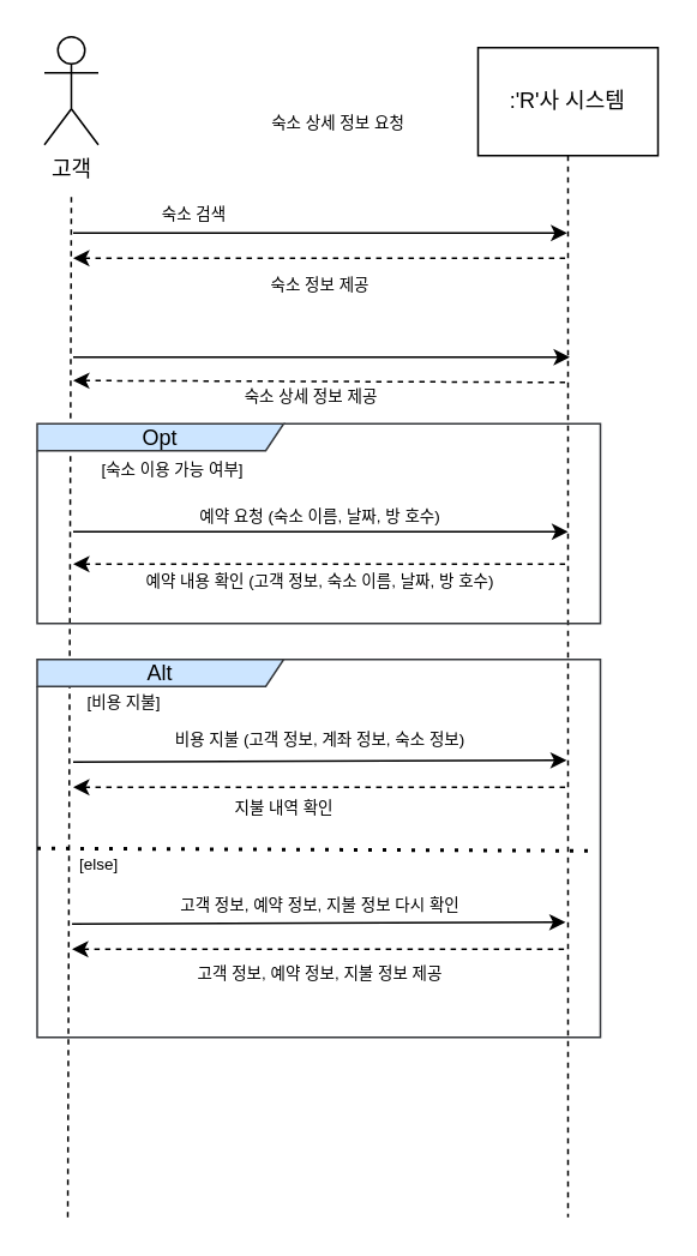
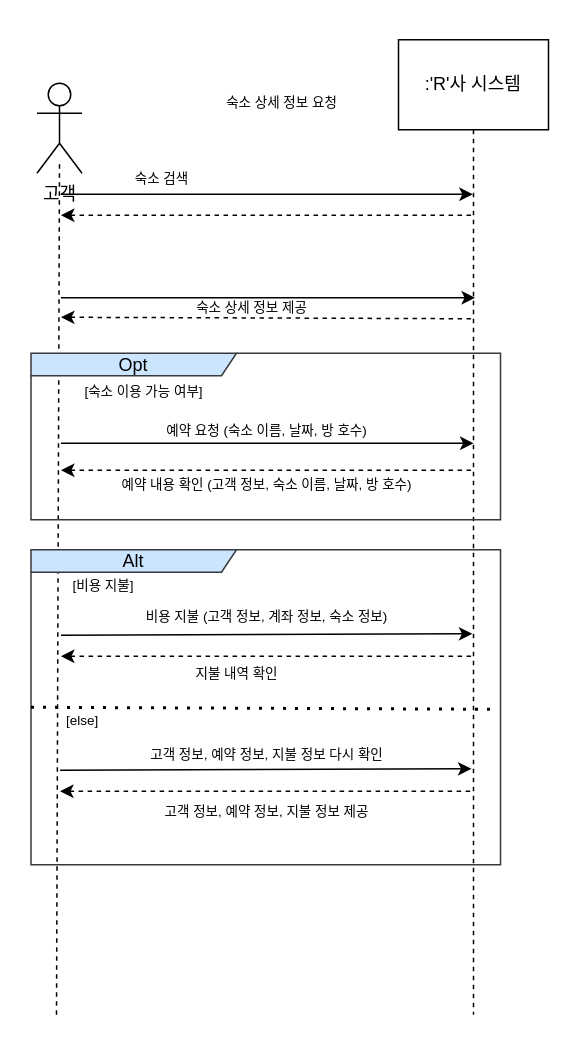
  <mxCell id="0" />
  <mxCell id="1" parent="0" />
- <mxCell id="2" value="고객" style="shape=umlActor;verticalLabelPosition=bottom;verticalAlign=top;html=1;outlineConnect=0;" vertex="1" parent="1"><mxGeometry x="24" y="20" width="30" height="60" as="geometry" /></mxCell>
+ <mxCell id="2" value="고객" style="shape=umlActor;verticalLabelPosition=bottom;verticalAlign=top;html=1;outlineConnect=0;" vertex="1" parent="1"><mxGeometry x="24" y="55" width="30" height="60" as="geometry" /></mxCell>
  <mxCell id="3" value="" style="endArrow=none;dashed=1;html=1;rounded=0;" edge="1" parent="1"><mxGeometry width="50" height="50" relative="1" as="geometry"><mxPoint x="37" y="676" as="sourcePoint" /><mxPoint x="39" y="106" as="targetPoint" /></mxGeometry></mxCell>
  <mxCell id="4" value=":'R'사 시스템" style="shape=umlLifeline;perimeter=lifelinePerimeter;whiteSpace=wrap;html=1;container=0;dropTarget=0;collapsible=0;recursiveResize=0;outlineConnect=0;portConstraint=eastwest;newEdgeStyle={&quot;edgeStyle&quot;:&quot;elbowEdgeStyle&quot;,&quot;elbow&quot;:&quot;vertical&quot;,&quot;curved&quot;:0,&quot;rounded&quot;:0};size=60;" vertex="1" parent="1"><mxGeometry x="265" y="26" width="100" height="650" as="geometry" /></mxCell>
  <mxCell id="5" value="" style="endArrow=classic;html=1;rounded=0;" edge="1" parent="1"><mxGeometry width="50" height="50" relative="1" as="geometry"><mxPoint x="40" y="129" as="sourcePoint" /><mxPoint x="314.5" y="129" as="targetPoint" /></mxGeometry></mxCell>
  <mxCell id="6" value="" style="endArrow=none;html=1;rounded=0;dashed=1;endFill=0;startArrow=classic;startFill=1;" edge="1" parent="1"><mxGeometry width="50" height="50" relative="1" as="geometry"><mxPoint x="40" y="143" as="sourcePoint" /><mxPoint x="315" y="143" as="targetPoint" /></mxGeometry></mxCell>
  <mxCell id="7" value="" style="endArrow=classic;html=1;rounded=0;" edge="1" parent="1"><mxGeometry width="50" height="50" relative="1" as="geometry"><mxPoint x="40" y="198" as="sourcePoint" /><mxPoint x="316" y="198" as="targetPoint" /></mxGeometry></mxCell>
  <mxCell id="8" value="" style="endArrow=none;html=1;rounded=0;dashed=1;endFill=0;startArrow=classic;startFill=1;" edge="1" parent="1"><mxGeometry width="50" height="50" relative="1" as="geometry"><mxPoint x="40" y="211" as="sourcePoint" /><mxPoint x="315" y="212" as="targetPoint" /></mxGeometry></mxCell>
  <mxCell id="9" value="" style="endArrow=classic;html=1;rounded=0;" edge="1" parent="1"><mxGeometry width="50" height="50" relative="1" as="geometry"><mxPoint x="40" y="295" as="sourcePoint" /><mxPoint x="315" y="295" as="targetPoint" /></mxGeometry></mxCell>
  <mxCell id="10" value="" style="endArrow=none;html=1;rounded=0;dashed=1;endFill=0;startArrow=classic;startFill=1;" edge="1" parent="1"><mxGeometry width="50" height="50" relative="1" as="geometry"><mxPoint x="40" y="313" as="sourcePoint" /><mxPoint x="315" y="313" as="targetPoint" /></mxGeometry></mxCell>
  <mxCell id="11" value="숙소 검색" style="text;html=1;align=center;verticalAlign=middle;resizable=0;points=[];autosize=1;strokeColor=none;fillColor=none;fontSize=9;" vertex="1" parent="1"><mxGeometry x="71.5" y="104" width="70" height="30" as="geometry" /></mxCell>
- <mxCell id="12" value="숙소 정보 제공" style="text;html=1;align=center;verticalAlign=middle;resizable=0;points=[];autosize=1;strokeColor=none;fillColor=none;fontSize=9;" vertex="1" parent="1"><mxGeometry x="131.5" y="143" width="90" height="30" as="geometry" /></mxCell>
  <mxCell id="13" value="숙소 상세 정보 요청" style="text;html=1;align=center;verticalAlign=middle;resizable=0;points=[];autosize=1;strokeColor=none;fillColor=none;fontSize=9;" vertex="1" parent="1"><mxGeometry x="131.5" y="53" width="110" height="30" as="geometry" /></mxCell>
- <mxCell id="14" value="숙소 상세 정보 제공" style="text;html=1;align=center;verticalAlign=middle;resizable=0;points=[];autosize=1;strokeColor=none;fillColor=none;fontSize=9;" vertex="1" parent="1"><mxGeometry x="117" y="205" width="110" height="30" as="geometry" /></mxCell>
+ <mxCell id="14" value="숙소 상세 정보 제공" style="text;html=1;align=center;verticalAlign=middle;resizable=0;points=[];autosize=1;strokeColor=none;fillColor=none;fontSize=9;" vertex="1" parent="1"><mxGeometry x="112" y="190" width="110" height="30" as="geometry" /></mxCell>
  <mxCell id="15" value="" style="endArrow=classic;html=1;rounded=0;" edge="1" parent="1"><mxGeometry width="50" height="50" relative="1" as="geometry"><mxPoint x="40" y="423" as="sourcePoint" /><mxPoint x="314.25" y="422" as="targetPoint" /></mxGeometry></mxCell>
  <mxCell id="16" value="" style="endArrow=none;html=1;rounded=0;dashed=1;endFill=0;startArrow=classic;startFill=1;" edge="1" parent="1"><mxGeometry width="50" height="50" relative="1" as="geometry"><mxPoint x="40" y="437" as="sourcePoint" /><mxPoint x="314.25" y="437" as="targetPoint" /></mxGeometry></mxCell>
  <mxCell id="17" value="Opt" style="shape=umlFrame;whiteSpace=wrap;html=1;pointerEvents=0;recursiveResize=0;container=1;collapsible=0;width=137;height=15;labelBackgroundColor=none;labelBorderColor=none;fillColor=#cce5ff;fillStyle=auto;strokeColor=#36393d;" vertex="1" parent="1"><mxGeometry x="20" y="235" width="313" height="111" as="geometry" /></mxCell>
  <mxCell id="18" value="&lt;font style=&quot;font-size: 9px;&quot;&gt;[숙소 이용 가능 여부]&lt;/font&gt;" style="text;html=1;align=center;verticalAlign=middle;resizable=0;points=[];autosize=1;strokeColor=none;fillColor=none;" vertex="1" parent="17"><mxGeometry x="15" y="10" width="120" height="30" as="geometry" /></mxCell>
  <mxCell id="19" value="예약 요청 (숙소 이름, 날짜, 방 호수)" style="text;html=1;align=center;verticalAlign=middle;resizable=0;points=[];autosize=1;strokeColor=none;fillColor=none;fontSize=9;" vertex="1" parent="17"><mxGeometry x="66.5" y="37" width="180" height="30" as="geometry" /></mxCell>
  <mxCell id="20" value="예약 내용 확인 (고객 정보, 숙소 이름, 날짜, 방 호수)" style="text;html=1;align=center;verticalAlign=middle;resizable=0;points=[];autosize=1;strokeColor=none;fillColor=none;fontSize=9;" vertex="1" parent="17"><mxGeometry x="31.5" y="73" width="250" height="30" as="geometry" /></mxCell>
  <mxCell id="21" value="Alt" style="shape=umlFrame;whiteSpace=wrap;html=1;pointerEvents=0;recursiveResize=0;container=1;collapsible=0;width=137;height=15;labelBackgroundColor=none;labelBorderColor=none;fillColor=#cce5ff;fillStyle=auto;strokeColor=#36393d;" vertex="1" parent="1"><mxGeometry x="20" y="366" width="313" height="210" as="geometry" /></mxCell>
  <mxCell id="22" value="&lt;font style=&quot;font-size: 9px;&quot;&gt;[비용 지불]&lt;/font&gt;" style="text;html=1;align=center;verticalAlign=middle;resizable=0;points=[];autosize=1;strokeColor=none;fillColor=none;" vertex="1" parent="21"><mxGeometry x="13" y="8" width="70" height="30" as="geometry" /></mxCell>
  <mxCell id="23" value="&lt;font style=&quot;font-size: 9px;&quot;&gt;[else]&lt;/font&gt;" style="text;html=1;align=center;verticalAlign=middle;resizable=0;points=[];autosize=1;strokeColor=none;fillColor=none;" vertex="1" parent="21"><mxGeometry x="9" y="98" width="50" height="30" as="geometry" /></mxCell>
  <mxCell id="24" value="" style="endArrow=classic;html=1;rounded=0;" edge="1" parent="21"><mxGeometry width="50" height="50" relative="1" as="geometry"><mxPoint x="19.38" y="147" as="sourcePoint" /><mxPoint x="293.63" y="146" as="targetPoint" /></mxGeometry></mxCell>
  <mxCell id="25" value="" style="endArrow=none;html=1;rounded=0;dashed=1;endFill=0;startArrow=classic;startFill=1;" edge="1" parent="21"><mxGeometry width="50" height="50" relative="1" as="geometry"><mxPoint x="19.38" y="161" as="sourcePoint" /><mxPoint x="293.63" y="161" as="targetPoint" /></mxGeometry></mxCell>
  <mxCell id="26" value="고객 정보, 예약 정보, 지불 정보 다시 확인" style="text;html=1;align=center;verticalAlign=middle;resizable=0;points=[];autosize=1;strokeColor=none;fillColor=none;fontSize=9;" vertex="1" parent="21"><mxGeometry x="51.5" y="122" width="210" height="30" as="geometry" /></mxCell>
  <mxCell id="27" value="고객 정보, 예약 정보, 지불 정보 제공" style="text;html=1;align=center;verticalAlign=middle;resizable=0;points=[];autosize=1;strokeColor=none;fillColor=none;fontSize=9;" vertex="1" parent="21"><mxGeometry x="61.5" y="160" width="190" height="30" as="geometry" /></mxCell>
  <mxCell id="28" value="지불 내역 확인" style="text;html=1;align=center;verticalAlign=middle;resizable=0;points=[];autosize=1;strokeColor=none;fillColor=none;fontSize=9;" vertex="1" parent="21"><mxGeometry x="91.5" y="68" width="90" height="30" as="geometry" /></mxCell>
  <mxCell id="29" value="비용 지불 (고객 정보, 계좌 정보, 숙소 정보)" style="text;html=1;align=center;verticalAlign=middle;resizable=0;points=[];autosize=1;strokeColor=none;fillColor=none;fontSize=9;" vertex="1" parent="21"><mxGeometry x="46.5" y="30" width="220" height="30" as="geometry" /></mxCell>
  <mxCell id="30" value="" style="endArrow=none;dashed=1;html=1;dashPattern=1 3;strokeWidth=2;rounded=0;entryX=0.991;entryY=0.561;entryDx=0;entryDy=0;entryPerimeter=0;exitX=0;exitY=0.553;exitDx=0;exitDy=0;exitPerimeter=0;" edge="1" parent="1"><mxGeometry width="50" height="50" relative="1" as="geometry"><mxPoint x="20" y="471.01" as="sourcePoint" /><mxPoint x="330.183" y="472.37" as="targetPoint" /></mxGeometry></mxCell>
